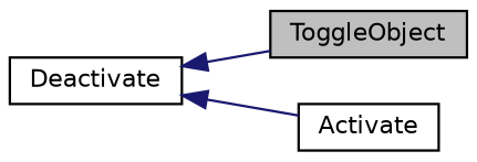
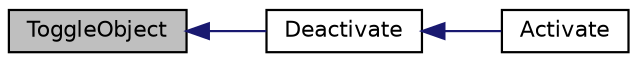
  digraph {
    rankdir=LR
    node [color=black fillcolor=white fontname=Helvetica fontsize=10 shape=record style=filled]
    edge [color=midnightblue dir=back fontname=Helvetica fontsize=10 labelfontname=Helvetica labelfontsize=10 style=solid]
    n1 [fillcolor=grey75 fontcolor=black height=0.2 label=ToggleObject width=0.4]
    n2 [height=0.2 label=Deactivate width=0.4]
    n3 [height=0.2 label=Activate width=0.4]
-   n2 -> n1
+   n1 -> n2
    n2 -> n3
  }
